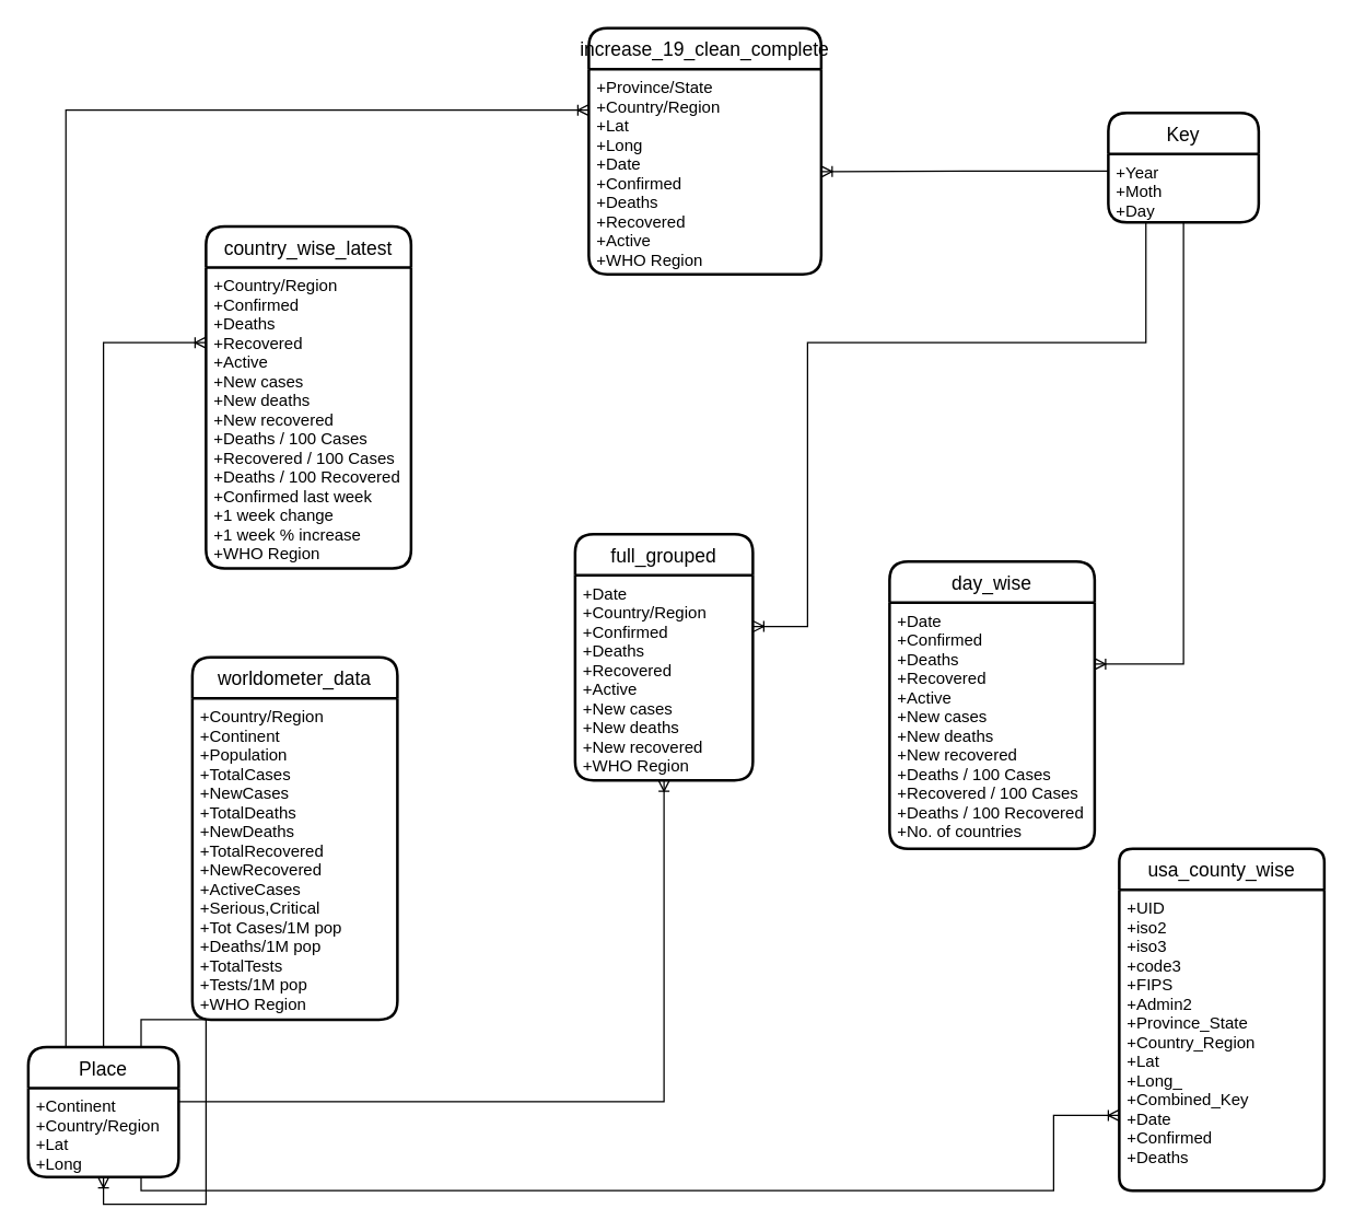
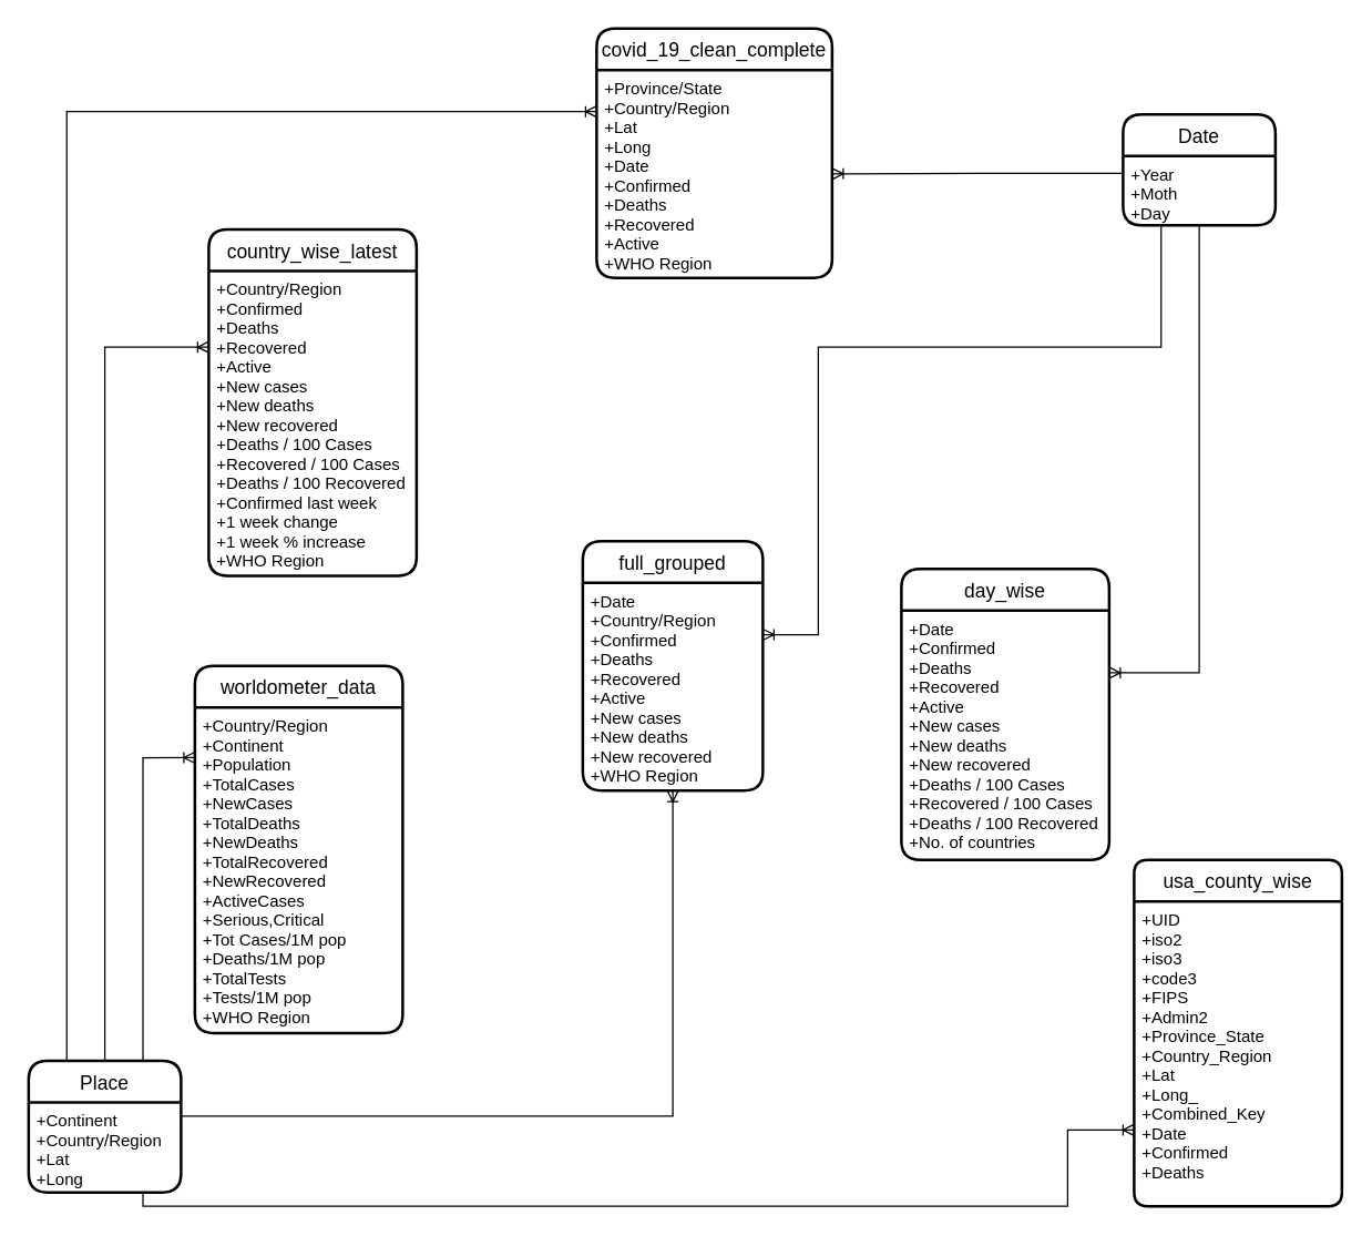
  <mxCell id="0" />
  <mxCell id="1" parent="0" />
  <mxCell id="2" value="country_wise_latest" style="swimlane;childLayout=stackLayout;horizontal=1;startSize=30;horizontalStack=0;rounded=1;fontSize=14;fontStyle=0;strokeWidth=2;resizeParent=0;resizeLast=1;shadow=0;dashed=0;align=center;" vertex="1" parent="1"><mxGeometry x="150" y="165" width="150" height="250" as="geometry" /></mxCell>
  <mxCell id="3" value="+Country/Region&#10;+Confirmed&#10;+Deaths&#10;+Recovered&#10;+Active&#10;+New cases&#10;+New deaths&#10;+New recovered&#10;+Deaths / 100 Cases&#10;+Recovered / 100 Cases&#10;+Deaths / 100 Recovered&#10;+Confirmed last week&#10;+1 week change&#10;+1 week % increase&#10;+WHO Region" style="align=left;strokeColor=none;fillColor=none;spacingLeft=4;fontSize=12;verticalAlign=top;resizable=0;rotatable=0;part=1;" vertex="1" parent="2"><mxGeometry y="30" width="150" height="220" as="geometry" /></mxCell>
  <mxCell id="4" value="day_wise" style="swimlane;childLayout=stackLayout;horizontal=1;startSize=30;horizontalStack=0;rounded=1;fontSize=14;fontStyle=0;strokeWidth=2;resizeParent=0;resizeLast=1;shadow=0;dashed=0;align=center;" vertex="1" parent="1"><mxGeometry x="650" y="410" width="150" height="210" as="geometry" /></mxCell>
  <mxCell id="5" value="+Date&#10;+Confirmed&#10;+Deaths&#10;+Recovered&#10;+Active&#10;+New cases&#10;+New deaths&#10;+New recovered&#10;+Deaths / 100 Cases&#10;+Recovered / 100 Cases&#10;+Deaths / 100 Recovered&#10;+No. of countries" style="align=left;strokeColor=none;fillColor=none;spacingLeft=4;fontSize=12;verticalAlign=top;resizable=0;rotatable=0;part=1;" vertex="1" parent="4"><mxGeometry y="30" width="150" height="180" as="geometry" /></mxCell>
  <mxCell id="6" value="full_grouped" style="swimlane;childLayout=stackLayout;horizontal=1;startSize=30;horizontalStack=0;rounded=1;fontSize=14;fontStyle=0;strokeWidth=2;resizeParent=0;resizeLast=1;shadow=0;dashed=0;align=center;" vertex="1" parent="1"><mxGeometry x="420" y="390" width="130" height="180" as="geometry"><mxRectangle x="840" y="390" width="120" height="30" as="alternateBounds" /></mxGeometry></mxCell>
  <mxCell id="7" value="+Date&#10;+Country/Region&#10;+Confirmed&#10;+Deaths&#10;+Recovered&#10;+Active&#10;+New cases&#10;+New deaths&#10;+New recovered&#10;+WHO Region" style="align=left;strokeColor=none;fillColor=none;spacingLeft=4;fontSize=12;verticalAlign=top;resizable=0;rotatable=0;part=1;" vertex="1" parent="6"><mxGeometry y="30" width="130" height="150" as="geometry" /></mxCell>
- <mxCell id="8" value="increase_19_clean_complete" style="swimlane;childLayout=stackLayout;horizontal=1;startSize=30;horizontalStack=0;rounded=1;fontSize=14;fontStyle=0;strokeWidth=2;resizeParent=0;resizeLast=1;shadow=0;dashed=0;align=center;" vertex="1" parent="1"><mxGeometry x="430" y="20" width="170" height="180" as="geometry" /></mxCell>
+ <mxCell id="8" value="covid_19_clean_complete" style="swimlane;childLayout=stackLayout;horizontal=1;startSize=30;horizontalStack=0;rounded=1;fontSize=14;fontStyle=0;strokeWidth=2;resizeParent=0;resizeLast=1;shadow=0;dashed=0;align=center;" vertex="1" parent="1"><mxGeometry x="430" y="20" width="170" height="180" as="geometry" /></mxCell>
  <mxCell id="9" value="+Province/State&#10;+Country/Region&#10;+Lat&#10;+Long&#10;+Date&#10;+Confirmed&#10;+Deaths&#10;+Recovered&#10;+Active&#10;+WHO Region" style="align=left;strokeColor=none;fillColor=none;spacingLeft=4;fontSize=12;verticalAlign=top;resizable=0;rotatable=0;part=1;" vertex="1" parent="8"><mxGeometry y="30" width="170" height="150" as="geometry" /></mxCell>
  <mxCell id="10" value="usa_county_wise" style="swimlane;childLayout=stackLayout;horizontal=1;startSize=30;horizontalStack=0;rounded=1;fontSize=14;fontStyle=0;strokeWidth=2;resizeParent=0;resizeLast=1;shadow=0;dashed=0;align=center;arcSize=11;" vertex="1" parent="1"><mxGeometry x="818" y="620" width="150" height="250" as="geometry" /></mxCell>
  <mxCell id="11" value="+UID&#10;+iso2&#10;+iso3&#10;+code3&#10;+FIPS&#10;+Admin2&#10;+Province_State&#10;+Country_Region&#10;+Lat&#10;+Long_&#10;+Combined_Key&#10;+Date&#10;+Confirmed&#10;+Deaths" style="align=left;strokeColor=none;fillColor=none;spacingLeft=4;fontSize=12;verticalAlign=top;resizable=0;rotatable=0;part=1;" vertex="1" parent="10"><mxGeometry y="30" width="150" height="220" as="geometry" /></mxCell>
  <mxCell id="12" value="worldometer_data" style="swimlane;childLayout=stackLayout;horizontal=1;startSize=30;horizontalStack=0;rounded=1;fontSize=14;fontStyle=0;strokeWidth=2;resizeParent=0;resizeLast=1;shadow=0;dashed=0;align=center;" vertex="1" parent="1"><mxGeometry x="140" y="480" width="150" height="265" as="geometry" /></mxCell>
  <mxCell id="13" value="+Country/Region&#10;+Continent&#10;+Population&#10;+TotalCases&#10;+NewCases&#10;+TotalDeaths&#10;+NewDeaths&#10;+TotalRecovered&#10;+NewRecovered&#10;+ActiveCases&#10;+Serious,Critical&#10;+Tot Cases/1M pop&#10;+Deaths/1M pop&#10;+TotalTests&#10;+Tests/1M pop&#10;+WHO Region" style="align=left;strokeColor=none;fillColor=none;spacingLeft=4;fontSize=12;verticalAlign=top;resizable=0;rotatable=0;part=1;" vertex="1" parent="12"><mxGeometry y="30" width="150" height="235" as="geometry" /></mxCell>
- <mxCell id="14" value="Key" style="swimlane;childLayout=stackLayout;horizontal=1;startSize=30;horizontalStack=0;rounded=1;fontSize=14;fontStyle=0;strokeWidth=2;resizeParent=0;resizeLast=1;shadow=0;dashed=0;align=center;" vertex="1" parent="1"><mxGeometry x="810" y="82" width="110" height="80" as="geometry" /></mxCell>
+ <mxCell id="14" value="Date" style="swimlane;childLayout=stackLayout;horizontal=1;startSize=30;horizontalStack=0;rounded=1;fontSize=14;fontStyle=0;strokeWidth=2;resizeParent=0;resizeLast=1;shadow=0;dashed=0;align=center;" vertex="1" parent="1"><mxGeometry x="810" y="82" width="110" height="80" as="geometry" /></mxCell>
  <mxCell id="15" value="+Year&#10;+Moth&#10;+Day" style="align=left;strokeColor=none;fillColor=none;spacingLeft=4;fontSize=12;verticalAlign=top;resizable=0;rotatable=0;part=1;" vertex="1" parent="14"><mxGeometry y="30" width="110" height="50" as="geometry" /></mxCell>
  <mxCell id="16" style="edgeStyle=orthogonalEdgeStyle;rounded=0;comic=0;sketch=0;orthogonalLoop=1;jettySize=auto;html=1;entryX=1;entryY=0.25;entryDx=0;entryDy=0;shadow=0;strokeColor=default;endArrow=ERoneToMany;endFill=0;exitX=0.5;exitY=1;exitDx=0;exitDy=0;" edge="1" parent="1" source="15" target="5"><mxGeometry relative="1" as="geometry"><Array as="points"><mxPoint x="865" y="485" /></Array></mxGeometry></mxCell>
  <mxCell id="17" style="edgeStyle=orthogonalEdgeStyle;rounded=0;comic=0;sketch=0;orthogonalLoop=1;jettySize=auto;html=1;shadow=0;strokeColor=default;endArrow=ERoneToMany;endFill=0;exitX=0;exitY=0.25;exitDx=0;exitDy=0;entryX=1;entryY=0.5;entryDx=0;entryDy=0;" edge="1" parent="1" source="15" target="9"><mxGeometry relative="1" as="geometry"><mxPoint x="700" y="355" as="sourcePoint" /><mxPoint x="700" y="165" as="targetPoint" /></mxGeometry></mxCell>
  <mxCell id="18" style="edgeStyle=orthogonalEdgeStyle;rounded=0;comic=0;sketch=0;orthogonalLoop=1;jettySize=auto;html=1;entryX=1;entryY=0.25;entryDx=0;entryDy=0;shadow=0;strokeColor=default;endArrow=ERoneToMany;endFill=0;exitX=0.25;exitY=1;exitDx=0;exitDy=0;" edge="1" parent="1" source="15" target="7"><mxGeometry relative="1" as="geometry"><mxPoint x="450" y="409.94" as="sourcePoint" /><mxPoint x="400" y="207.94" as="targetPoint" /><Array as="points"><mxPoint x="837" y="250" /><mxPoint x="590" y="250" /><mxPoint x="590" y="457" /></Array></mxGeometry></mxCell>
  <mxCell id="19" value="Place" style="swimlane;childLayout=stackLayout;horizontal=1;startSize=30;horizontalStack=0;rounded=1;fontSize=14;fontStyle=0;strokeWidth=2;resizeParent=0;resizeLast=1;shadow=0;dashed=0;align=center;" vertex="1" parent="1"><mxGeometry x="20" y="765" width="110" height="95" as="geometry" /></mxCell>
  <mxCell id="20" value="+Continent&#10;+Country/Region&#10;+Lat&#10;+Long" style="align=left;strokeColor=none;fillColor=none;spacingLeft=4;fontSize=12;verticalAlign=top;resizable=0;rotatable=0;part=1;" vertex="1" parent="19"><mxGeometry y="30" width="110" height="65" as="geometry" /></mxCell>
  <mxCell id="21" style="edgeStyle=orthogonalEdgeStyle;rounded=0;comic=0;sketch=0;orthogonalLoop=1;jettySize=auto;html=1;shadow=0;strokeColor=default;endArrow=ERoneToMany;endFill=0;exitX=0.25;exitY=0;exitDx=0;exitDy=0;entryX=0;entryY=0.2;entryDx=0;entryDy=0;entryPerimeter=0;" edge="1" parent="1" source="19" target="9"><mxGeometry relative="1" as="geometry"><mxPoint x="460" y="357" as="sourcePoint" /><mxPoint x="290" y="180" as="targetPoint" /></mxGeometry></mxCell>
  <mxCell id="22" style="edgeStyle=orthogonalEdgeStyle;rounded=0;comic=0;sketch=0;orthogonalLoop=1;jettySize=auto;html=1;shadow=0;strokeColor=default;endArrow=ERoneToMany;endFill=0;exitX=1;exitY=0.25;exitDx=0;exitDy=0;entryX=0.5;entryY=1;entryDx=0;entryDy=0;" edge="1" parent="1" source="20" target="7"><mxGeometry relative="1" as="geometry"><mxPoint x="458" y="450" as="sourcePoint" /><mxPoint x="980" y="320" as="targetPoint" /><Array as="points"><mxPoint x="485" y="805" /></Array></mxGeometry></mxCell>
  <mxCell id="23" style="edgeStyle=orthogonalEdgeStyle;rounded=0;comic=0;sketch=0;orthogonalLoop=1;jettySize=auto;html=1;shadow=0;strokeColor=default;endArrow=ERoneToMany;endFill=0;exitX=0.75;exitY=1;exitDx=0;exitDy=0;entryX=0;entryY=0.75;entryDx=0;entryDy=0;" edge="1" parent="1" source="20" target="11"><mxGeometry relative="1" as="geometry"><mxPoint x="468" y="460" as="sourcePoint" /><mxPoint x="790" y="835" as="targetPoint" /><Array as="points"><mxPoint x="103" y="870" /><mxPoint x="770" y="870" /><mxPoint x="770" y="815" /></Array></mxGeometry></mxCell>
- <mxCell id="24" style="edgeStyle=orthogonalEdgeStyle;rounded=0;comic=0;sketch=0;orthogonalLoop=1;jettySize=auto;html=1;shadow=0;strokeColor=default;endArrow=ERoneToMany;endFill=0;exitX=0.75;exitY=0;exitDx=0;exitDy=0;" edge="1" parent="1" source="19" target="20"><mxGeometry relative="1" as="geometry"><mxPoint x="100" y="720" as="sourcePoint" /><mxPoint x="430" y="930.06" as="targetPoint" /></mxGeometry></mxCell>
+ <mxCell id="24" style="edgeStyle=orthogonalEdgeStyle;rounded=0;comic=0;sketch=0;orthogonalLoop=1;jettySize=auto;html=1;shadow=0;strokeColor=default;endArrow=ERoneToMany;endFill=0;entryX=0;entryY=0.25;entryDx=0;entryDy=0;exitX=0.75;exitY=0;exitDx=0;exitDy=0;" edge="1" parent="1" source="19" target="12"><mxGeometry relative="1" as="geometry"><mxPoint x="100" y="720" as="sourcePoint" /><mxPoint x="430" y="930.06" as="targetPoint" /></mxGeometry></mxCell>
  <mxCell id="25" style="edgeStyle=orthogonalEdgeStyle;rounded=0;comic=0;sketch=0;orthogonalLoop=1;jettySize=auto;html=1;shadow=0;strokeColor=default;endArrow=ERoneToMany;endFill=0;exitX=0.5;exitY=0;exitDx=0;exitDy=0;entryX=0;entryY=0.25;entryDx=0;entryDy=0;" edge="1" parent="1" source="19" target="3"><mxGeometry relative="1" as="geometry"><mxPoint x="297.94" y="510" as="sourcePoint" /><mxPoint x="359.94" y="150" as="targetPoint" /></mxGeometry></mxCell>
